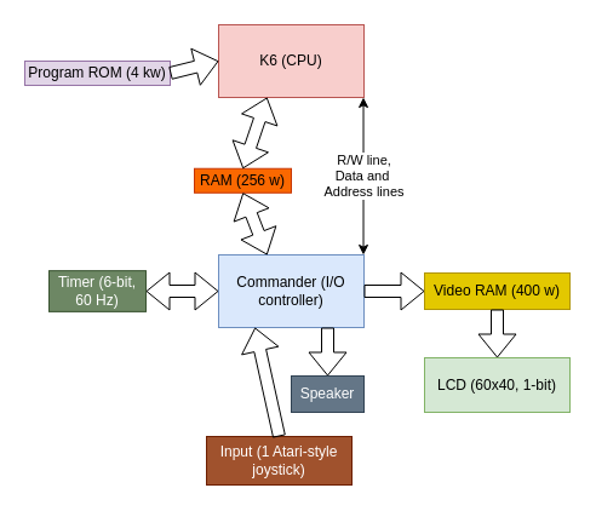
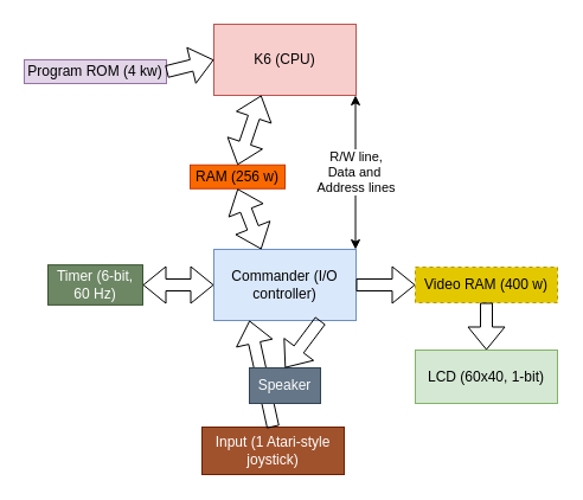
  <mxCell id="0" />
  <mxCell id="1" parent="0" />
  <mxCell id="2" value="K6 (CPU)" style="rounded=0;whiteSpace=wrap;html=1;fillColor=#f8cecc;strokeColor=#b85450;" parent="1" vertex="1"><mxGeometry x="180" y="20" width="120" height="60" as="geometry" /></mxCell>
  <mxCell id="3" value="RAM (256 w)" style="rounded=0;whiteSpace=wrap;html=1;fillColor=#fa6800;strokeColor=#C73500;fontColor=#000000;" parent="1" vertex="1"><mxGeometry x="160" y="138.75" width="80" height="20" as="geometry" /></mxCell>
  <mxCell id="4" value="" style="shape=flexArrow;endArrow=classic;startArrow=classic;html=1;rounded=0;entryX=0.5;entryY=0;entryDx=0;entryDy=0;exitX=0.5;exitY=1;exitDx=0;exitDy=0;" parent="1" target="3" edge="1"><mxGeometry width="100" height="100" relative="1" as="geometry"><mxPoint x="220" y="80" as="sourcePoint" /><mxPoint x="210" y="230" as="targetPoint" /></mxGeometry></mxCell>
  <mxCell id="5" value="Program ROM (4 kw)" style="rounded=0;whiteSpace=wrap;html=1;fillColor=#e1d5e7;strokeColor=#9673a6;" parent="1" vertex="1"><mxGeometry x="20" y="50" width="120" height="20" as="geometry" /></mxCell>
  <mxCell id="6" value="" style="shape=flexArrow;endArrow=classic;html=1;rounded=0;entryX=0;entryY=0.5;entryDx=0;entryDy=0;exitX=1;exitY=0.5;exitDx=0;exitDy=0;" parent="1" source="5" target="2" edge="1"><mxGeometry width="50" height="50" relative="1" as="geometry"><mxPoint x="100" y="440" as="sourcePoint" /><mxPoint x="150" y="390" as="targetPoint" /></mxGeometry></mxCell>
  <mxCell id="7" value="Commander (I/O controller)" style="rounded=0;whiteSpace=wrap;html=1;fillColor=#dae8fc;strokeColor=#6c8ebf;" parent="1" vertex="1"><mxGeometry x="180" y="210" width="120" height="60" as="geometry" /></mxCell>
  <mxCell id="8" value="" style="shape=flexArrow;endArrow=classic;startArrow=classic;html=1;rounded=0;entryX=0.5;entryY=0;entryDx=0;entryDy=0;exitX=0.5;exitY=1;exitDx=0;exitDy=0;" parent="1" source="3" edge="1"><mxGeometry width="100" height="100" relative="1" as="geometry"><mxPoint x="110" y="280" as="sourcePoint" /><mxPoint x="220" y="210" as="targetPoint" /></mxGeometry></mxCell>
  <mxCell id="9" value="Input (1 Atari-style joystick)" style="rounded=0;whiteSpace=wrap;html=1;fillColor=#a0522d;fontColor=#ffffff;strokeColor=#6D1F00;" parent="1" vertex="1"><mxGeometry x="170" y="360" width="120" height="40" as="geometry" /></mxCell>
  <mxCell id="10" value="" style="shape=flexArrow;endArrow=classic;html=1;rounded=0;entryX=0.25;entryY=1;entryDx=0;entryDy=0;exitX=0.5;exitY=0;exitDx=0;exitDy=0;" parent="1" source="9" target="7" edge="1"><mxGeometry width="50" height="50" relative="1" as="geometry"><mxPoint x="370" y="330" as="sourcePoint" /><mxPoint x="420" y="280" as="targetPoint" /></mxGeometry></mxCell>
  <mxCell id="11" value="" style="endArrow=classic;startArrow=classic;html=1;rounded=0;" parent="1" edge="1"><mxGeometry width="50" height="50" relative="1" as="geometry"><mxPoint x="299.52" y="80" as="sourcePoint" /><mxPoint x="299.52" y="210" as="targetPoint" /></mxGeometry></mxCell>
  <mxCell id="12" value="&lt;div&gt;R/W line,&lt;/div&gt;&lt;div&gt;Data and&amp;nbsp;&lt;/div&gt;&lt;div&gt;Address lines&lt;/div&gt;" style="edgeLabel;html=1;align=center;verticalAlign=middle;resizable=0;points=[];" parent="11" vertex="1" connectable="0"><mxGeometry x="0.316" relative="1" as="geometry"><mxPoint y="-22" as="offset" /></mxGeometry></mxCell>
- <mxCell id="13" value="&lt;div&gt;Speaker&lt;/div&gt;" style="rounded=0;whiteSpace=wrap;html=1;fillColor=#647687;fontColor=#ffffff;strokeColor=#314354;" parent="1" vertex="1"><mxGeometry x="240" y="310" width="60" height="30" as="geometry" /></mxCell>
+ <mxCell id="13" value="&lt;div&gt;Speaker&lt;/div&gt;" style="rounded=0;whiteSpace=wrap;html=1;fillColor=#647687;fontColor=#ffffff;strokeColor=#314354;" parent="1" vertex="1"><mxGeometry x="210" y="310" width="60" height="30" as="geometry" /></mxCell>
  <mxCell id="14" value="" style="shape=flexArrow;endArrow=classic;html=1;rounded=0;entryX=0.5;entryY=0;entryDx=0;entryDy=0;exitX=0.75;exitY=1;exitDx=0;exitDy=0;" parent="1" source="7" target="13" edge="1"><mxGeometry width="50" height="50" relative="1" as="geometry"><mxPoint x="400" y="330" as="sourcePoint" /><mxPoint x="450" y="280" as="targetPoint" /></mxGeometry></mxCell>
- <mxCell id="15" value="&lt;div&gt;Video RAM (400 w)&lt;/div&gt;" style="rounded=0;whiteSpace=wrap;html=1;fillColor=#e3c800;strokeColor=#B09500;fontColor=#000000;" parent="1" vertex="1"><mxGeometry x="350" y="225" width="120" height="30" as="geometry" /></mxCell>
+ <mxCell id="15" value="&lt;div&gt;Video RAM (400 w)&lt;/div&gt;" style="rounded=0;whiteSpace=wrap;html=1;fillColor=#e3c800;strokeColor=#B09500;fontColor=#000000;dashed=1;" parent="1" vertex="1"><mxGeometry x="350" y="225" width="120" height="30" as="geometry" /></mxCell>
  <mxCell id="16" value="" style="shape=flexArrow;endArrow=classic;html=1;rounded=0;entryX=0;entryY=0.5;entryDx=0;entryDy=0;exitX=1;exitY=0.5;exitDx=0;exitDy=0;" parent="1" source="7" target="15" edge="1"><mxGeometry width="50" height="50" relative="1" as="geometry"><mxPoint x="440" y="290" as="sourcePoint" /><mxPoint x="490" y="240" as="targetPoint" /></mxGeometry></mxCell>
  <mxCell id="17" value="&lt;div&gt;LCD (60x40, 1-bit)&lt;/div&gt;" style="rounded=0;whiteSpace=wrap;html=1;fillColor=#d5e8d4;strokeColor=#82b366;" parent="1" vertex="1"><mxGeometry x="350" y="295" width="120" height="45" as="geometry" /></mxCell>
  <mxCell id="18" value="" style="shape=flexArrow;endArrow=classic;html=1;rounded=0;entryX=0.5;entryY=0;entryDx=0;entryDy=0;exitX=0.5;exitY=1;exitDx=0;exitDy=0;" parent="1" source="15" target="17" edge="1"><mxGeometry width="50" height="50" relative="1" as="geometry"><mxPoint x="310" y="320" as="sourcePoint" /><mxPoint x="360" y="270" as="targetPoint" /></mxGeometry></mxCell>
  <mxCell id="19" value="Timer (6-bit, 60 Hz)" style="rounded=0;whiteSpace=wrap;html=1;fillColor=#6d8764;fontColor=#ffffff;strokeColor=#3A5431;" parent="1" vertex="1"><mxGeometry x="40" y="223.13" width="80" height="33.75" as="geometry" /></mxCell>
  <mxCell id="20" value="" style="shape=flexArrow;endArrow=classic;startArrow=classic;html=1;rounded=0;exitX=0;exitY=0.5;exitDx=0;exitDy=0;entryX=1;entryY=0.5;entryDx=0;entryDy=0;" parent="1" source="7" target="19" edge="1"><mxGeometry width="100" height="100" relative="1" as="geometry"><mxPoint x="360" y="210" as="sourcePoint" /><mxPoint x="130" y="250" as="targetPoint" /></mxGeometry></mxCell>
